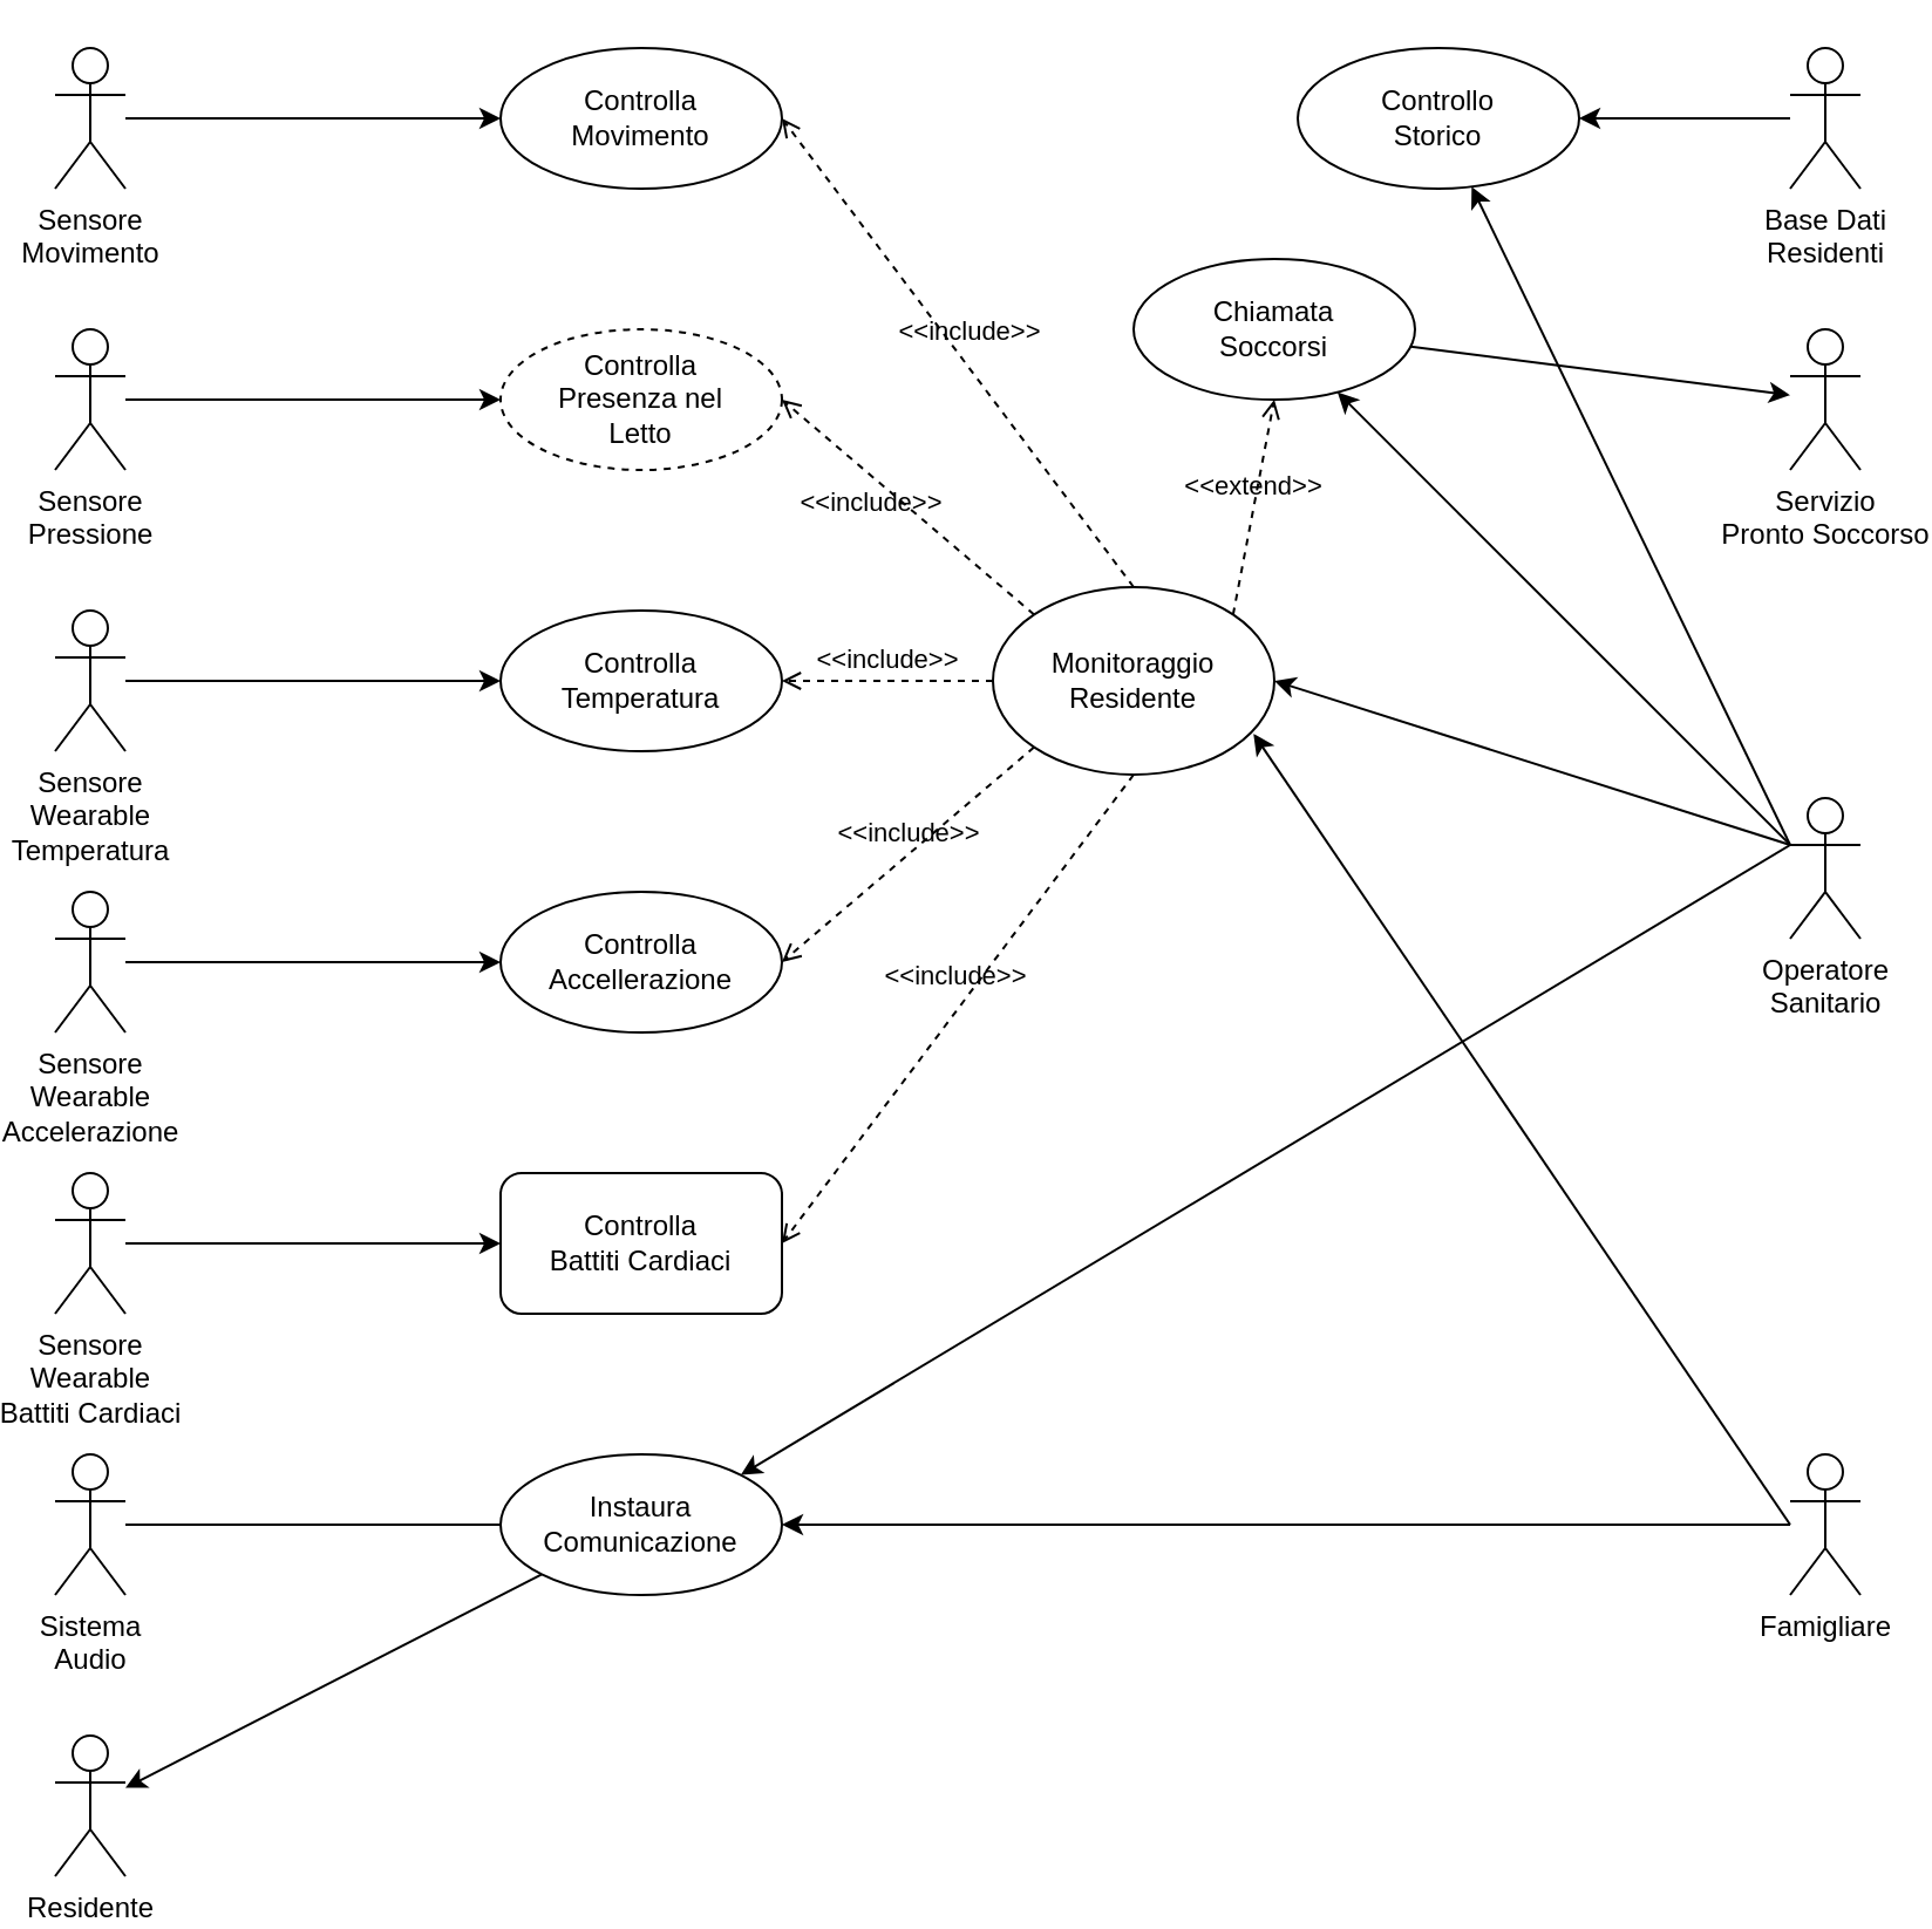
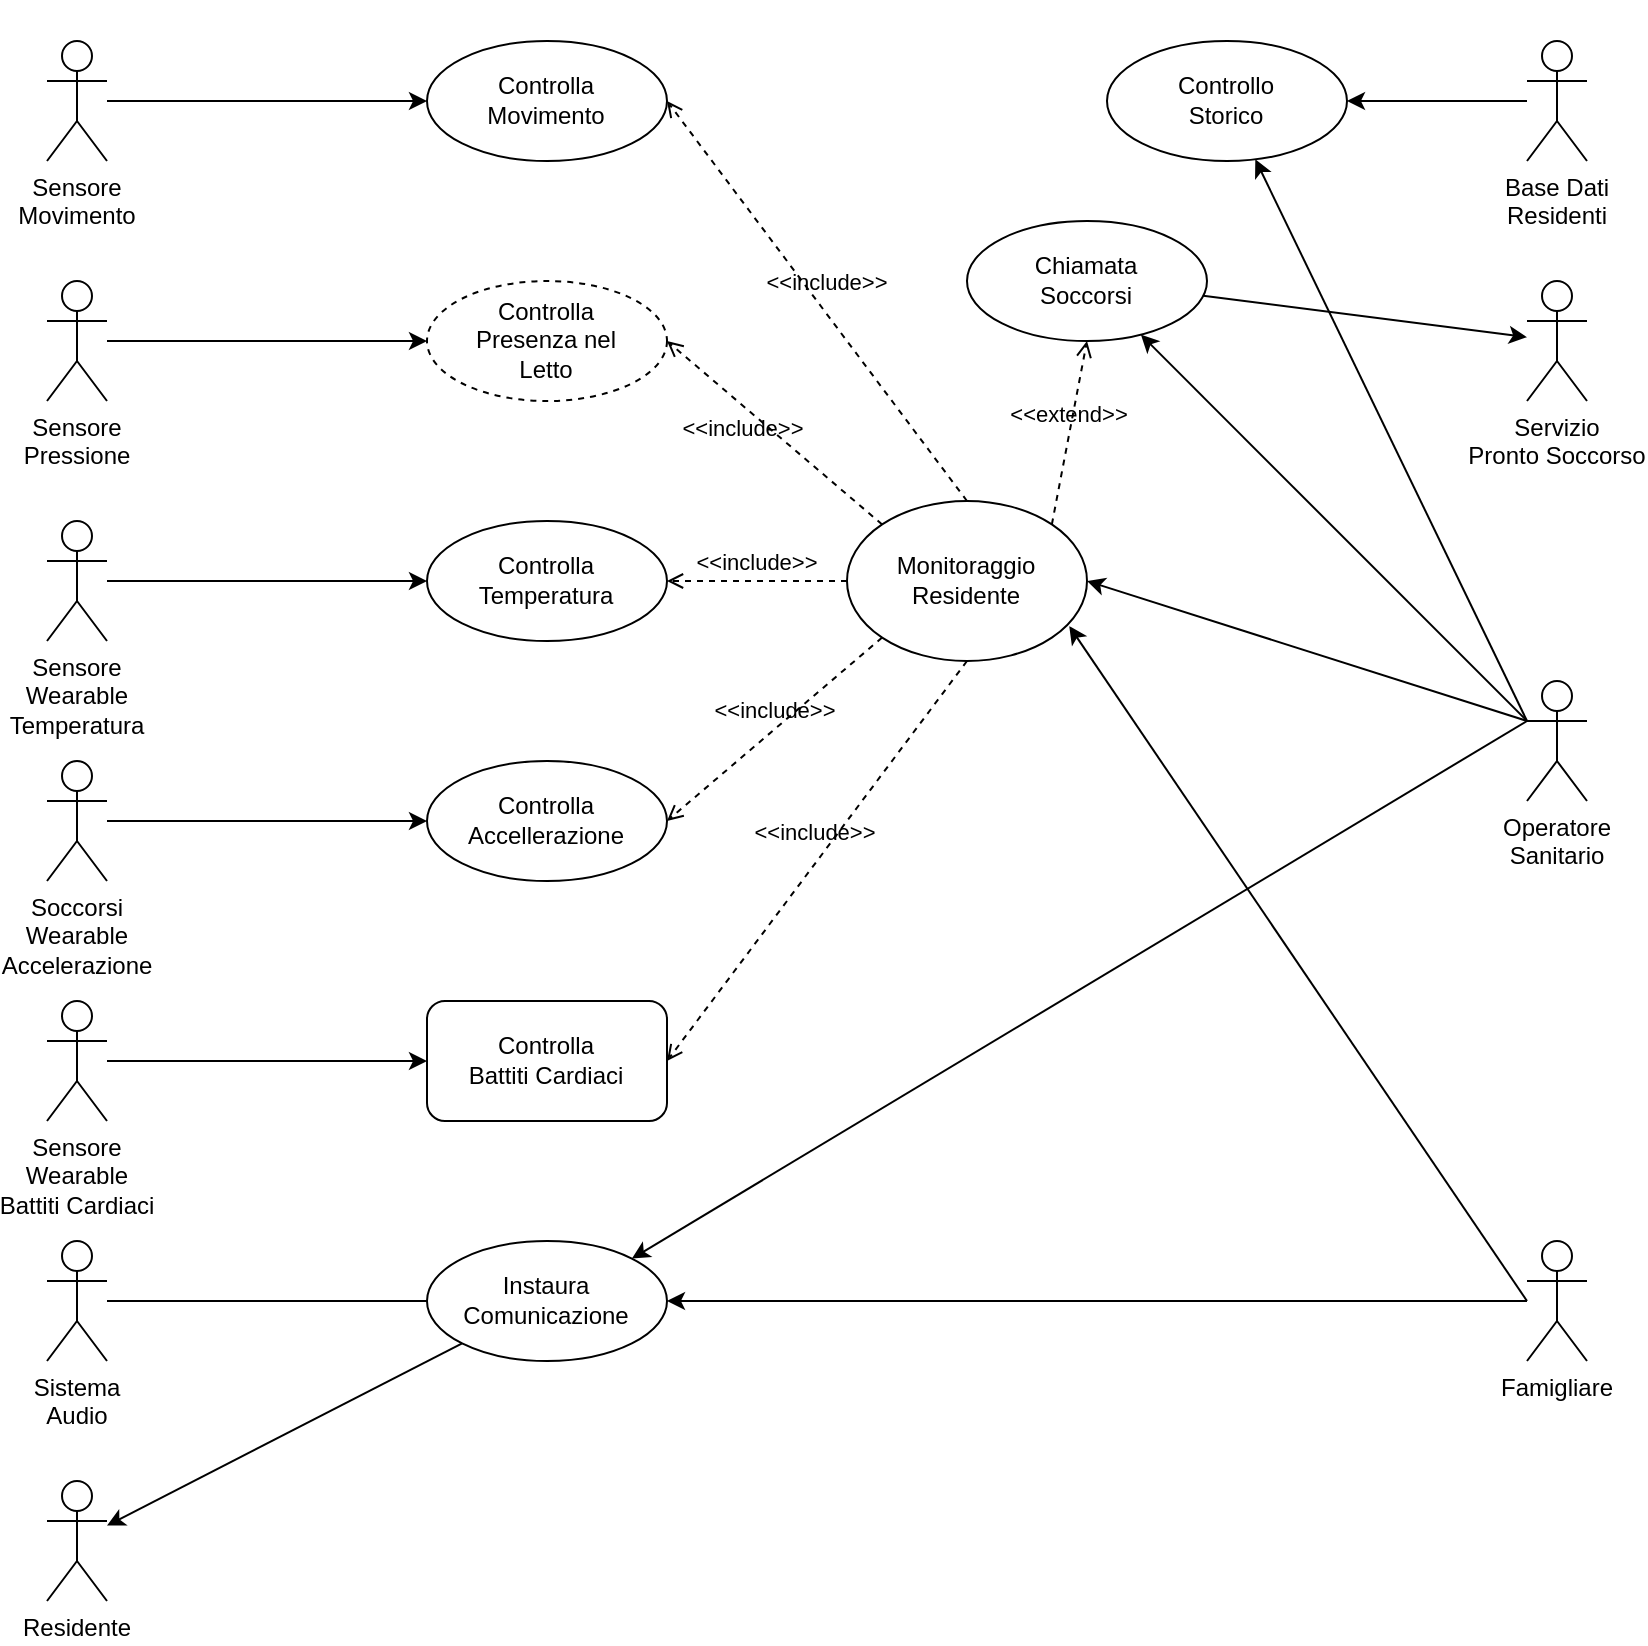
  <mxCell id="0" />
  <mxCell id="1" parent="0" />
  <mxCell id="2" style="edgeStyle=none;rounded=0;orthogonalLoop=1;jettySize=auto;html=1;entryX=0;entryY=1;entryDx=0;entryDy=0;endArrow=none;endFill=0;startArrow=classic;startFill=1;" edge="1" parent="1" source="3" target="30"><mxGeometry relative="1" as="geometry" /></mxCell>
  <mxCell id="3" value="Residente" style="shape=umlActor;verticalLabelPosition=bottom;verticalAlign=top;html=1;outlineConnect=0;" vertex="1" parent="1"><mxGeometry x="20" y="740" width="30" height="60" as="geometry" /></mxCell>
  <mxCell id="4" style="edgeStyle=none;rounded=0;orthogonalLoop=1;jettySize=auto;html=1;entryX=1;entryY=0.5;entryDx=0;entryDy=0;endArrow=classic;endFill=1;" edge="1" parent="1" source="6" target="30"><mxGeometry relative="1" as="geometry" /></mxCell>
  <mxCell id="5" style="edgeStyle=none;rounded=0;orthogonalLoop=1;jettySize=auto;html=1;entryX=0.926;entryY=0.782;entryDx=0;entryDy=0;entryPerimeter=0;startArrow=none;startFill=0;endArrow=classic;endFill=1;" edge="1" parent="1" target="34"><mxGeometry relative="1" as="geometry"><mxPoint x="760" y="650" as="sourcePoint" /></mxGeometry></mxCell>
  <mxCell id="6" value="&lt;div&gt;Famigliare&lt;/div&gt;&lt;div&gt;&lt;br&gt;&lt;/div&gt;" style="shape=umlActor;verticalLabelPosition=bottom;verticalAlign=top;html=1;outlineConnect=0;" vertex="1" parent="1"><mxGeometry x="760" y="620" width="30" height="60" as="geometry" /></mxCell>
  <mxCell id="7" style="edgeStyle=none;rounded=0;orthogonalLoop=1;jettySize=auto;html=1;entryX=1;entryY=0;entryDx=0;entryDy=0;endArrow=classic;endFill=1;exitX=0;exitY=0.333;exitDx=0;exitDy=0;exitPerimeter=0;" edge="1" parent="1" source="11" target="30"><mxGeometry relative="1" as="geometry"><mxPoint x="760" y="290" as="sourcePoint" /></mxGeometry></mxCell>
  <mxCell id="8" style="edgeStyle=none;rounded=0;orthogonalLoop=1;jettySize=auto;html=1;entryX=1;entryY=0.5;entryDx=0;entryDy=0;startArrow=none;startFill=0;endArrow=classic;endFill=1;exitX=0;exitY=0.333;exitDx=0;exitDy=0;exitPerimeter=0;" edge="1" parent="1" source="11" target="34"><mxGeometry relative="1" as="geometry"><mxPoint x="750" y="360" as="sourcePoint" /></mxGeometry></mxCell>
  <mxCell id="9" value="" style="edgeStyle=none;rounded=0;orthogonalLoop=1;jettySize=auto;html=1;startArrow=none;startFill=0;endArrow=classic;endFill=1;exitX=0;exitY=0.333;exitDx=0;exitDy=0;exitPerimeter=0;" edge="1" parent="1" source="11" target="40"><mxGeometry relative="1" as="geometry"><mxPoint x="670" y="290" as="sourcePoint" /><Array as="points" /></mxGeometry></mxCell>
  <mxCell id="10" value="" style="edgeStyle=none;rounded=0;orthogonalLoop=1;jettySize=auto;html=1;startArrow=none;startFill=0;endArrow=classic;endFill=1;exitX=0;exitY=0.333;exitDx=0;exitDy=0;exitPerimeter=0;" edge="1" parent="1" source="11" target="41"><mxGeometry relative="1" as="geometry" /></mxCell>
  <mxCell id="11" value="&lt;div&gt;Operatore&lt;/div&gt;&lt;div&gt;Sanitario&lt;br&gt;&lt;/div&gt;" style="shape=umlActor;verticalLabelPosition=bottom;verticalAlign=top;html=1;outlineConnect=0;" vertex="1" parent="1"><mxGeometry x="760" y="340" width="30" height="60" as="geometry" /></mxCell>
  <mxCell id="12" value="" style="edgeStyle=orthogonalEdgeStyle;rounded=0;orthogonalLoop=1;jettySize=auto;html=1;" edge="1" parent="1" source="13" target="28"><mxGeometry relative="1" as="geometry" /></mxCell>
  <mxCell id="13" value="&lt;div&gt;Sensore&lt;/div&gt;&lt;div&gt;Movimento&lt;br&gt;&lt;/div&gt;" style="shape=umlActor;verticalLabelPosition=bottom;verticalAlign=top;html=1;outlineConnect=0;" vertex="1" parent="1"><mxGeometry x="20" y="20" width="30" height="60" as="geometry" /></mxCell>
  <mxCell id="14" value="" style="edgeStyle=orthogonalEdgeStyle;rounded=0;orthogonalLoop=1;jettySize=auto;html=1;" edge="1" parent="1" source="15" target="29"><mxGeometry relative="1" as="geometry" /></mxCell>
  <mxCell id="15" value="&lt;div&gt;Sensore&lt;/div&gt;&lt;div&gt;Pressione&lt;br&gt;&lt;/div&gt;" style="shape=umlActor;verticalLabelPosition=bottom;verticalAlign=top;html=1;outlineConnect=0;" vertex="1" parent="1"><mxGeometry x="20" y="140" width="30" height="60" as="geometry" /></mxCell>
  <mxCell id="16" value="" style="edgeStyle=orthogonalEdgeStyle;rounded=0;orthogonalLoop=1;jettySize=auto;html=1;endArrow=none;endFill=0;" edge="1" parent="1" source="17" target="30"><mxGeometry relative="1" as="geometry" /></mxCell>
  <mxCell id="17" value="&lt;div&gt;Sistema&lt;/div&gt;&lt;div&gt;Audio&lt;br&gt;&lt;/div&gt;" style="shape=umlActor;verticalLabelPosition=bottom;verticalAlign=top;html=1;outlineConnect=0;" vertex="1" parent="1"><mxGeometry x="20" y="620" width="30" height="60" as="geometry" /></mxCell>
  <mxCell id="18" style="edgeStyle=none;rounded=0;orthogonalLoop=1;jettySize=auto;html=1;startArrow=classic;startFill=1;endArrow=none;endFill=0;" edge="1" parent="1" source="19" target="41"><mxGeometry relative="1" as="geometry" /></mxCell>
  <mxCell id="19" value="&lt;div&gt;Servizio&lt;/div&gt;&lt;div&gt;Pronto Soccorso&lt;br&gt;&lt;/div&gt;" style="shape=umlActor;verticalLabelPosition=bottom;verticalAlign=top;html=1;outlineConnect=0;" vertex="1" parent="1"><mxGeometry x="760" y="140" width="30" height="60" as="geometry" /></mxCell>
  <mxCell id="20" style="edgeStyle=none;rounded=0;orthogonalLoop=1;jettySize=auto;html=1;entryX=1;entryY=0.5;entryDx=0;entryDy=0;startArrow=none;startFill=0;endArrow=classic;endFill=1;" edge="1" parent="1" source="21" target="40"><mxGeometry relative="1" as="geometry" /></mxCell>
  <mxCell id="21" value="&lt;div&gt;Base Dati&lt;/div&gt;&lt;div&gt;Residenti&lt;br&gt;&lt;/div&gt;" style="shape=umlActor;verticalLabelPosition=bottom;verticalAlign=top;html=1;outlineConnect=0;" vertex="1" parent="1"><mxGeometry x="760" y="20" width="30" height="60" as="geometry" /></mxCell>
  <mxCell id="22" value="" style="edgeStyle=none;rounded=0;orthogonalLoop=1;jettySize=auto;html=1;startArrow=none;startFill=0;endArrow=classic;endFill=1;" edge="1" parent="1" source="23" target="32"><mxGeometry relative="1" as="geometry" /></mxCell>
- <mxCell id="23" value="&lt;div&gt;Sensore&lt;/div&gt;&lt;div&gt;Wearable&lt;/div&gt;&lt;div&gt;Accelerazione&lt;br&gt;&lt;/div&gt;" style="shape=umlActor;verticalLabelPosition=bottom;verticalAlign=top;html=1;outlineConnect=0;" vertex="1" parent="1"><mxGeometry x="20" y="380" width="30" height="60" as="geometry" /></mxCell>
+ <mxCell id="23" value="&lt;div&gt;Soccorsi&lt;/div&gt;&lt;div&gt;Wearable&lt;/div&gt;&lt;div&gt;Accelerazione&lt;br&gt;&lt;/div&gt;" style="shape=umlActor;verticalLabelPosition=bottom;verticalAlign=top;html=1;outlineConnect=0;" vertex="1" parent="1"><mxGeometry x="20" y="380" width="30" height="60" as="geometry" /></mxCell>
  <mxCell id="24" value="" style="edgeStyle=none;rounded=0;orthogonalLoop=1;jettySize=auto;html=1;startArrow=none;startFill=0;endArrow=classic;endFill=1;" edge="1" parent="1" source="25" target="33"><mxGeometry relative="1" as="geometry" /></mxCell>
  <mxCell id="25" value="&lt;div&gt;Sensore&lt;/div&gt;&lt;div&gt;Wearable&lt;/div&gt;&lt;div&gt;Battiti Cardiaci&lt;br&gt;&lt;/div&gt;" style="shape=umlActor;verticalLabelPosition=bottom;verticalAlign=top;html=1;outlineConnect=0;" vertex="1" parent="1"><mxGeometry x="20" y="500" width="30" height="60" as="geometry" /></mxCell>
  <mxCell id="26" value="" style="edgeStyle=none;rounded=0;orthogonalLoop=1;jettySize=auto;html=1;startArrow=none;startFill=0;endArrow=classic;endFill=1;" edge="1" parent="1" source="27" target="31"><mxGeometry relative="1" as="geometry" /></mxCell>
  <mxCell id="27" value="&lt;div&gt;Sensore&lt;/div&gt;&lt;div&gt;Wearable&lt;/div&gt;&lt;div&gt;Temperatura&lt;br&gt;&lt;/div&gt;" style="shape=umlActor;verticalLabelPosition=bottom;verticalAlign=top;html=1;outlineConnect=0;" vertex="1" parent="1"><mxGeometry x="20" y="260" width="30" height="60" as="geometry" /></mxCell>
  <mxCell id="28" value="&lt;div&gt;Controlla&lt;/div&gt;&lt;div&gt;Movimento&lt;br&gt;&lt;/div&gt;" style="ellipse;whiteSpace=wrap;html=1;verticalAlign=middle;" vertex="1" parent="1"><mxGeometry x="210" y="20" width="120" height="60" as="geometry" /></mxCell>
  <mxCell id="29" value="&lt;div&gt;Controlla&lt;br&gt;&lt;/div&gt;&lt;div&gt;Presenza nel&lt;/div&gt;&lt;div&gt;Letto&lt;br&gt;&lt;/div&gt;" style="ellipse;whiteSpace=wrap;html=1;verticalAlign=middle;dashed=1;" vertex="1" parent="1"><mxGeometry x="210" y="140" width="120" height="60" as="geometry" /></mxCell>
  <mxCell id="30" value="&lt;div&gt;Instaura&lt;/div&gt;&lt;div&gt;Comunicazione&lt;/div&gt;" style="ellipse;whiteSpace=wrap;html=1;verticalAlign=middle;" vertex="1" parent="1"><mxGeometry x="210" y="620" width="120" height="60" as="geometry" /></mxCell>
  <mxCell id="31" value="&lt;div&gt;Controlla&lt;/div&gt;&lt;div&gt;Temperatura&lt;br&gt;&lt;/div&gt;" style="ellipse;whiteSpace=wrap;html=1;verticalAlign=middle;" vertex="1" parent="1"><mxGeometry x="210" y="260" width="120" height="60" as="geometry" /></mxCell>
  <mxCell id="32" value="&lt;div&gt;Controlla&lt;/div&gt;&lt;div&gt;Accellerazione&lt;br&gt;&lt;/div&gt;" style="ellipse;whiteSpace=wrap;html=1;verticalAlign=middle;" vertex="1" parent="1"><mxGeometry x="210" y="380" width="120" height="60" as="geometry" /></mxCell>
  <mxCell id="33" value="&lt;div&gt;Controlla&lt;/div&gt;&lt;div&gt;Battiti Cardiaci&lt;br&gt;&lt;/div&gt;" style="whiteSpace=wrap;html=1;verticalAlign=middle;rounded=1;" vertex="1" parent="1"><mxGeometry x="210" y="500" width="120" height="60" as="geometry" /></mxCell>
  <mxCell id="34" value="&lt;div&gt;Monitoraggio&lt;/div&gt;&lt;div&gt;Residente&lt;br&gt;&lt;/div&gt;" style="ellipse;whiteSpace=wrap;html=1;" vertex="1" parent="1"><mxGeometry x="420" y="250" width="120" height="80" as="geometry" /></mxCell>
  <mxCell id="35" value="&amp;lt;&amp;lt;include&amp;gt;&amp;gt;" style="html=1;verticalAlign=bottom;labelBackgroundColor=none;endArrow=open;endFill=0;dashed=1;rounded=0;exitX=0.5;exitY=0;exitDx=0;exitDy=0;entryX=1;entryY=0.5;entryDx=0;entryDy=0;" edge="1" parent="1" source="34" target="28"><mxGeometry x="-0.024" y="-4" width="160" relative="1" as="geometry"><mxPoint x="420" y="140" as="sourcePoint" /><mxPoint x="580" y="140" as="targetPoint" /><mxPoint as="offset" /></mxGeometry></mxCell>
  <mxCell id="36" value="&amp;lt;&amp;lt;include&amp;gt;&amp;gt;" style="html=1;verticalAlign=bottom;labelBackgroundColor=none;endArrow=open;endFill=0;dashed=1;rounded=0;exitX=0;exitY=0;exitDx=0;exitDy=0;entryX=1;entryY=0.5;entryDx=0;entryDy=0;" edge="1" parent="1" source="34" target="29"><mxGeometry x="0.1" y="16" width="160" relative="1" as="geometry"><mxPoint x="490" y="260" as="sourcePoint" /><mxPoint x="340" y="60" as="targetPoint" /><mxPoint as="offset" /></mxGeometry></mxCell>
  <mxCell id="37" value="&amp;lt;&amp;lt;include&amp;gt;&amp;gt;" style="html=1;verticalAlign=bottom;labelBackgroundColor=none;endArrow=open;endFill=0;dashed=1;rounded=0;exitX=0;exitY=0.5;exitDx=0;exitDy=0;entryX=1;entryY=0.5;entryDx=0;entryDy=0;" edge="1" parent="1" source="34" target="31"><mxGeometry width="160" relative="1" as="geometry"><mxPoint x="500" y="270" as="sourcePoint" /><mxPoint x="350" y="70" as="targetPoint" /></mxGeometry></mxCell>
  <mxCell id="38" value="&amp;lt;&amp;lt;include&amp;gt;&amp;gt;" style="html=1;verticalAlign=bottom;labelBackgroundColor=none;endArrow=open;endFill=0;dashed=1;rounded=0;exitX=0;exitY=1;exitDx=0;exitDy=0;entryX=1;entryY=0.5;entryDx=0;entryDy=0;" edge="1" parent="1" source="34" target="32"><mxGeometry width="160" relative="1" as="geometry"><mxPoint x="510" y="280" as="sourcePoint" /><mxPoint x="360" y="80" as="targetPoint" /></mxGeometry></mxCell>
  <mxCell id="39" value="&amp;lt;&amp;lt;include&amp;gt;&amp;gt;" style="html=1;verticalAlign=bottom;labelBackgroundColor=none;endArrow=open;endFill=0;dashed=1;rounded=0;exitX=0.5;exitY=1;exitDx=0;exitDy=0;entryX=1;entryY=0.5;entryDx=0;entryDy=0;" edge="1" parent="1" source="34" target="33"><mxGeometry x="-0.024" y="-4" width="160" relative="1" as="geometry"><mxPoint x="490" y="260" as="sourcePoint" /><mxPoint x="340" y="60" as="targetPoint" /><mxPoint as="offset" /></mxGeometry></mxCell>
  <mxCell id="40" value="&lt;div&gt;Controllo&lt;/div&gt;&lt;div&gt;Storico&lt;br&gt;&lt;/div&gt;" style="ellipse;whiteSpace=wrap;html=1;verticalAlign=middle;" vertex="1" parent="1"><mxGeometry x="550" y="20" width="120" height="60" as="geometry" /></mxCell>
  <mxCell id="41" value="&lt;div&gt;Chiamata&lt;/div&gt;&lt;div&gt;Soccorsi&lt;br&gt;&lt;/div&gt;" style="ellipse;whiteSpace=wrap;html=1;verticalAlign=middle;" vertex="1" parent="1"><mxGeometry x="480" y="110" width="120" height="60" as="geometry" /></mxCell>
  <mxCell id="42" value="&amp;lt;&amp;lt;extend&amp;gt;&amp;gt;" style="html=1;verticalAlign=bottom;labelBackgroundColor=none;endArrow=open;endFill=0;dashed=1;rounded=0;entryX=0.5;entryY=1;entryDx=0;entryDy=0;exitX=1;exitY=0;exitDx=0;exitDy=0;" edge="1" parent="1" source="34" target="41"><mxGeometry width="160" relative="1" as="geometry"><mxPoint x="310" y="490" as="sourcePoint" /><mxPoint x="470" y="490" as="targetPoint" /></mxGeometry></mxCell>
